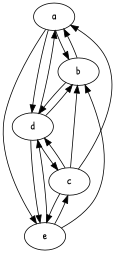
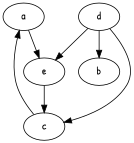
  digraph {
    fontname="Patrick Hand"
    node [fontname="Patrick Hand"]
    edge [fontname="Patrick Hand"]
    n1 [label=a]
    n2 [label=b]
    n3 [label=d]
    n4 [label=e]
    n5 [label=c]
-   n1 -> n2
-   n1 -> n3
    n1 -> n4
-   n2 -> n1
-   n2 -> n3
-   n3 -> n1
    n3 -> n2
    n3 -> n4
    n3 -> n5
-   n4 -> n2
-   n4 -> n3
    n4 -> n5
    n5 -> n1
-   n5 -> n2
-   n5 -> n3
-   n5 -> n4
  }
